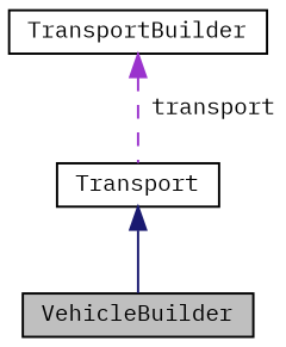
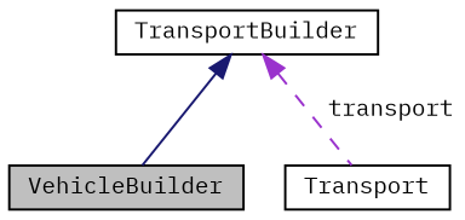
  digraph {
    fontname="IBM Plex Mono"
    node [color=black fillcolor=white fontname="IBM Plex Mono" fontsize=10 shape=record style=filled]
    edge [dir=back fontname="IBM Plex Mono" fontsize=10 labelfontname=Helvetica labelfontsize=10]
    n1 [fillcolor=grey75 fontcolor=black height=0.2 label=VehicleBuilder width=0.4]
    n2 [height=0.2 label=TransportBuilder width=0.4]
    n3 [height=0.2 label=Transport width=0.4]
-   n3 -> n1 [color=midnightblue style=solid]
+   n2 -> n1 [color=midnightblue style=solid]
    n2 -> n3 [color=darkorchid3 label=" transport" style=dashed]
  }
